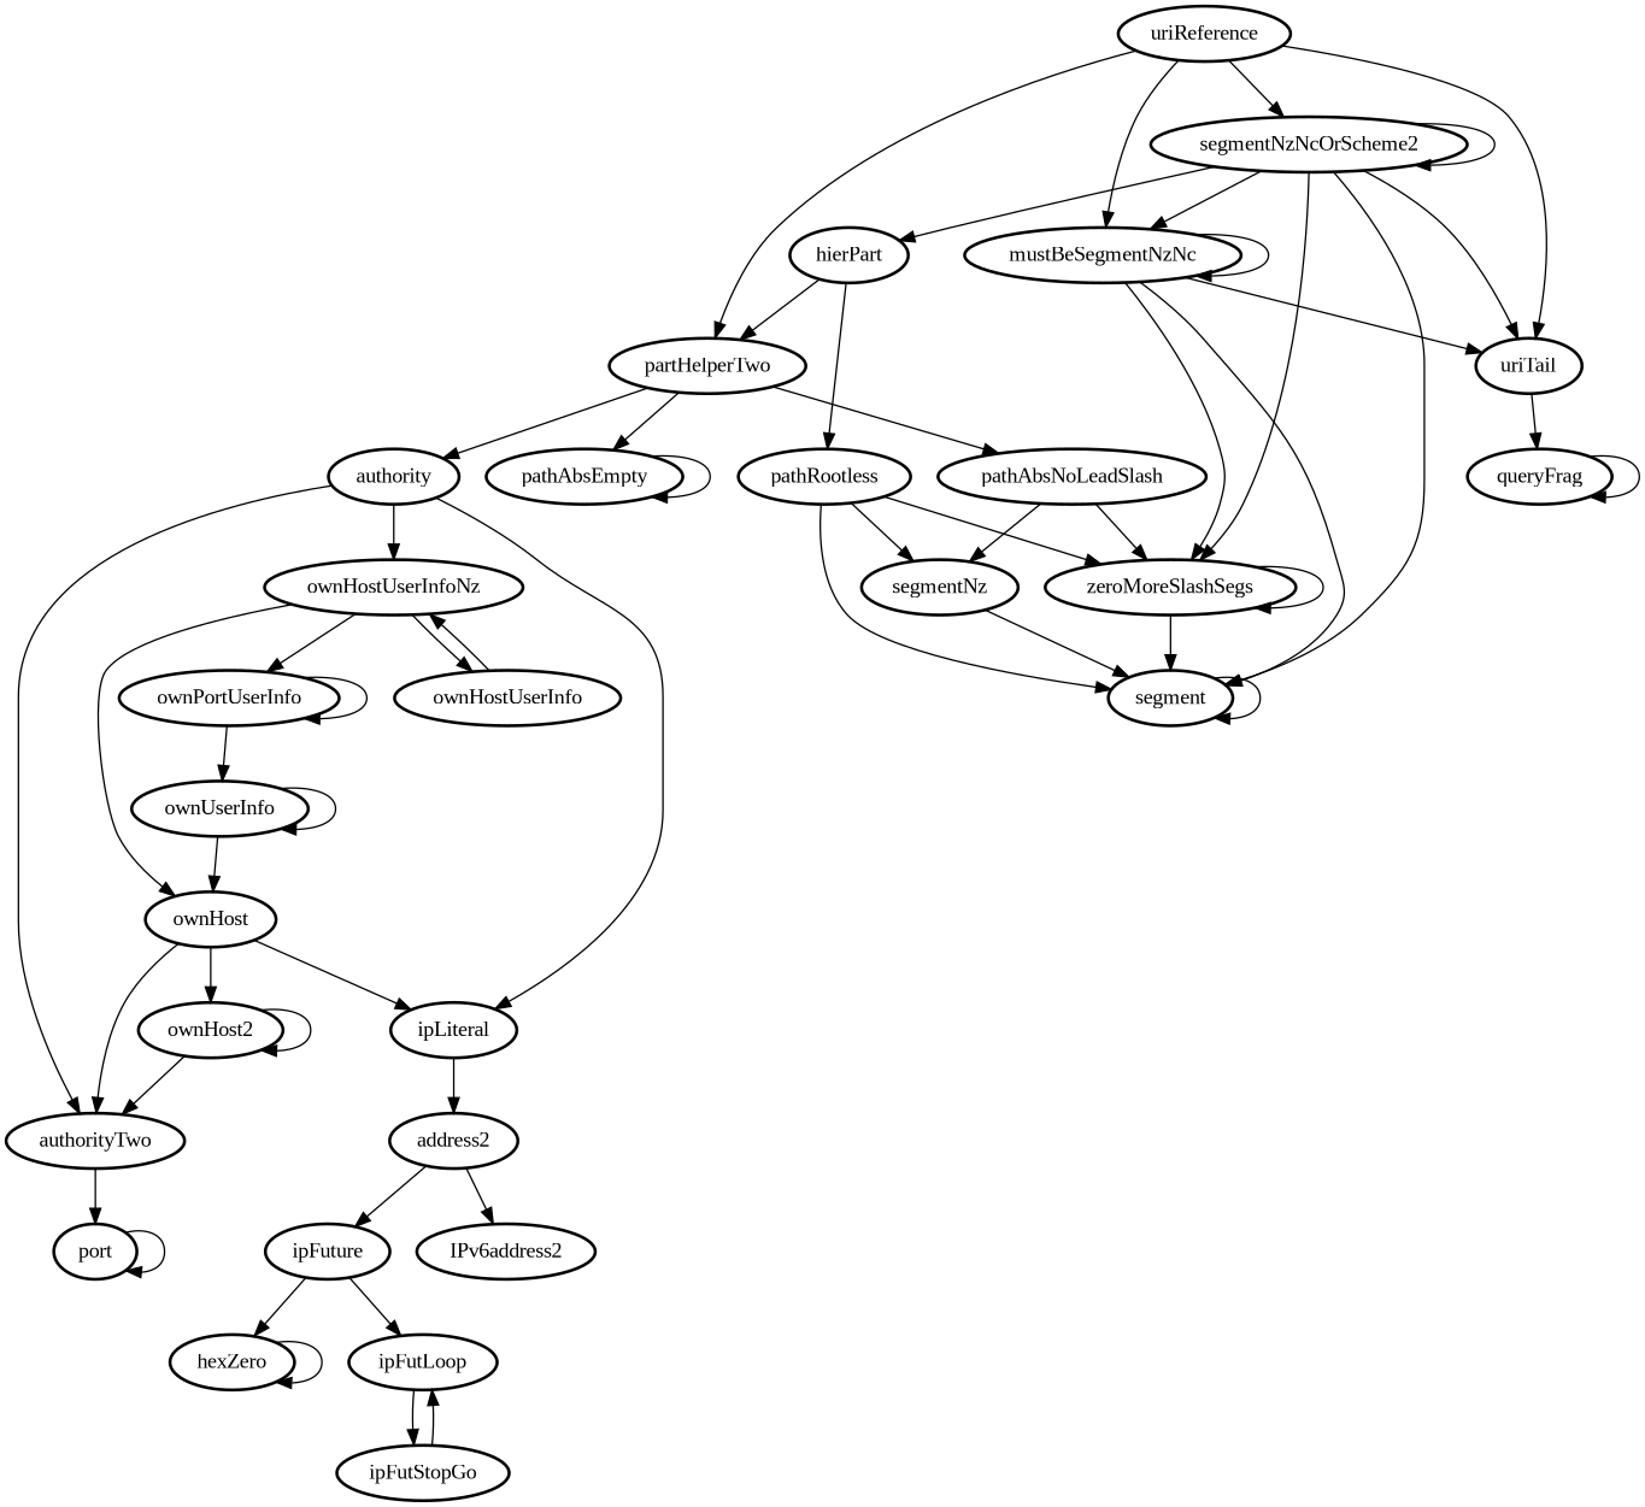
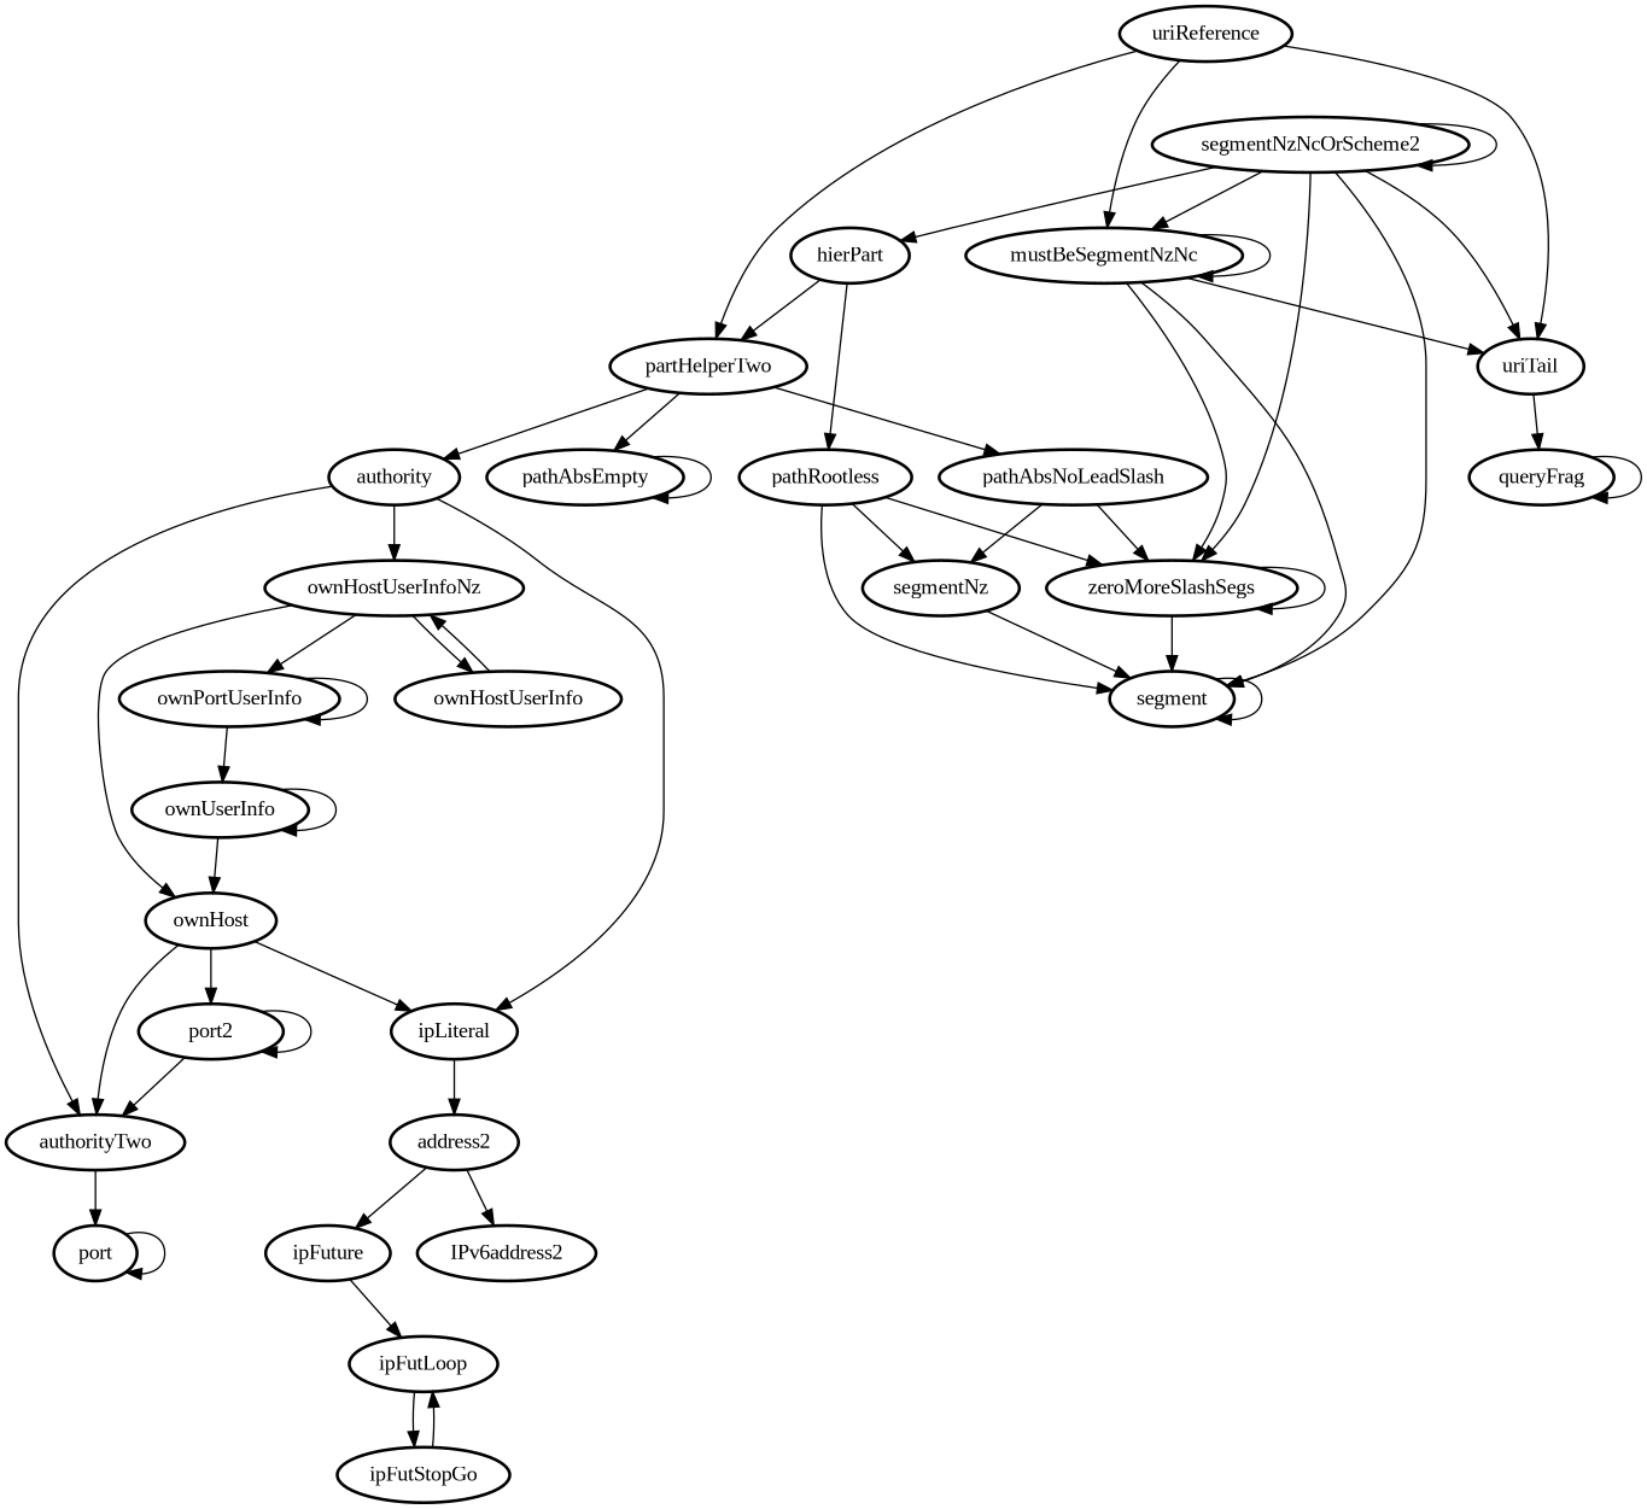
  digraph {
    fontname="Liberation Serif"
    fontsize=12
    node [fontname="Liberation Serif" style=bold]
    edge [fontname="Liberation Serif"]
    authority
    authorityTwo
    ipLiteral
    ownHostUserInfoNz
    port
    n6 [label=address2]
    ownHost
    ownHostUserInfo
    ownPortUserInfo
    ipFuture
    IPv6address2
-   ownHost2
+   ownHost2 [label=port2]
    ownUserInfo
-   hexZero
    hierPart
    partHelperTwo
    pathRootless
    pathAbsEmpty
    pathAbsNoLeadSlash
    zeroMoreSlashSegs
    segmentNz
    segment
    ipFutLoop
    ipFutStopGo
    mustBeSegmentNzNc
    uriTail
    queryFrag
    segmentNzNcOrScheme2
    uriReference
    authority -> authorityTwo
    authority -> ipLiteral
    authority -> ownHostUserInfoNz
    authorityTwo -> port
    ipLiteral -> n6
    ownHostUserInfoNz -> ownHost
    ownHostUserInfoNz -> ownHostUserInfo
    ownHostUserInfoNz -> ownPortUserInfo
    port -> port
    n6 -> ipFuture
    n6 -> IPv6address2
    ownHost -> authorityTwo
    ownHost -> ipLiteral
    ownHost -> ownHost2
    ownHostUserInfo -> ownHostUserInfoNz
    ownPortUserInfo -> ownPortUserInfo
    ownPortUserInfo -> ownUserInfo
-   ipFuture -> hexZero
    ipFuture -> ipFutLoop
    ownHost2 -> authorityTwo
    ownHost2 -> ownHost2
    ownUserInfo -> ownHost
    ownUserInfo -> ownUserInfo
-   hexZero -> hexZero
    hierPart -> partHelperTwo
    hierPart -> pathRootless
    partHelperTwo -> authority
    partHelperTwo -> pathAbsEmpty
    partHelperTwo -> pathAbsNoLeadSlash
    pathRootless -> zeroMoreSlashSegs
    pathRootless -> segmentNz
    pathRootless -> segment
    pathAbsEmpty -> pathAbsEmpty
    pathAbsNoLeadSlash -> zeroMoreSlashSegs
    pathAbsNoLeadSlash -> segmentNz
    zeroMoreSlashSegs -> zeroMoreSlashSegs
    zeroMoreSlashSegs -> segment
    segmentNz -> segment
    segment -> segment
    ipFutLoop -> ipFutStopGo
    ipFutStopGo -> ipFutLoop
    mustBeSegmentNzNc -> zeroMoreSlashSegs
    mustBeSegmentNzNc -> segment
    mustBeSegmentNzNc -> mustBeSegmentNzNc
    mustBeSegmentNzNc -> uriTail
    uriTail -> queryFrag
    queryFrag -> queryFrag
    segmentNzNcOrScheme2 -> hierPart
    segmentNzNcOrScheme2 -> zeroMoreSlashSegs
    segmentNzNcOrScheme2 -> segment
    segmentNzNcOrScheme2 -> mustBeSegmentNzNc
    segmentNzNcOrScheme2 -> uriTail
    segmentNzNcOrScheme2 -> segmentNzNcOrScheme2
    uriReference -> partHelperTwo
    uriReference -> mustBeSegmentNzNc
    uriReference -> uriTail
-   uriReference -> segmentNzNcOrScheme2
  }
